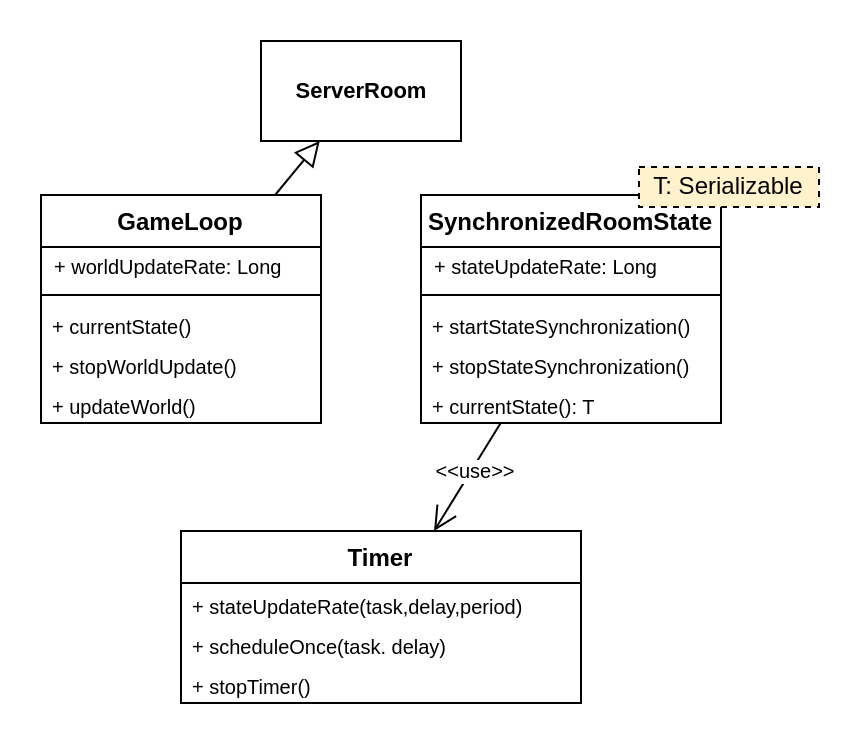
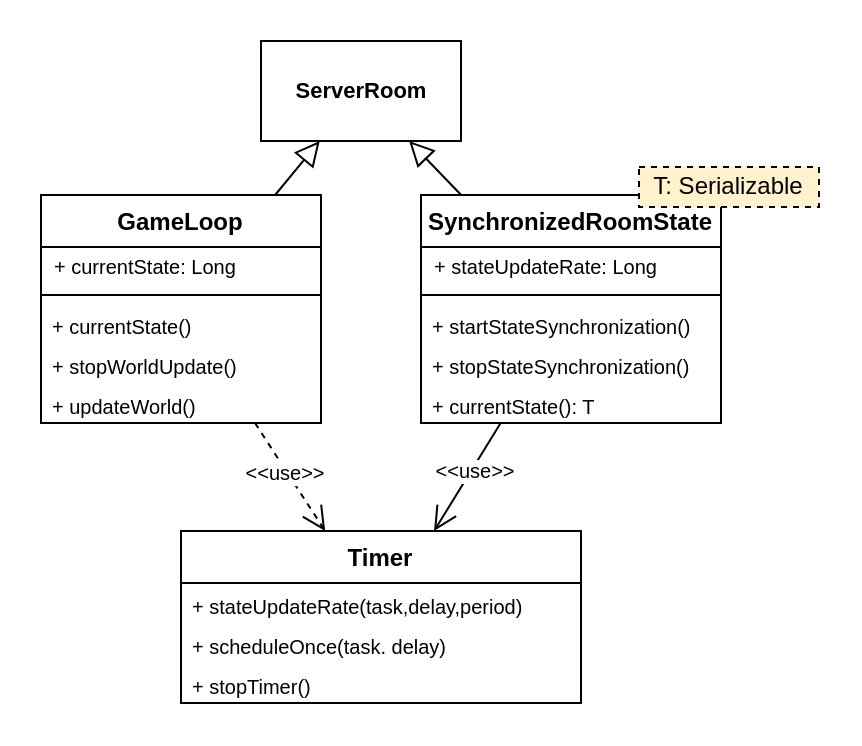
  <mxCell id="0" />
  <mxCell id="1" parent="0" />
  <mxCell id="2" value="&lt;b&gt;ServerRoom&lt;/b&gt;" style="html=1;fontSize=11;" vertex="1" parent="1"><mxGeometry x="130" y="20" width="100" height="50" as="geometry" /></mxCell>
+ <mxCell id="3" style="edgeStyle=none;rounded=0;orthogonalLoop=1;jettySize=auto;html=1;startArrow=none;startFill=0;startSize=12;endArrow=block;endFill=0;endSize=10;strokeColor=#000000;fontSize=10;" edge="1" parent="1" source="15" target="2"><mxGeometry relative="1" as="geometry"><mxPoint x="151.801" y="95" as="sourcePoint" /></mxGeometry></mxCell>
  <mxCell id="4" style="edgeStyle=none;rounded=0;orthogonalLoop=1;jettySize=auto;html=1;startArrow=none;startFill=0;startSize=12;endArrow=block;endFill=0;endSize=10;strokeColor=#000000;fontSize=10;" edge="1" parent="1" source="9" target="2"><mxGeometry relative="1" as="geometry"><mxPoint x="248.587" y="95" as="sourcePoint" /></mxGeometry></mxCell>
+ <mxCell id="5" style="edgeStyle=none;rounded=0;orthogonalLoop=1;jettySize=auto;html=1;dashed=1;startArrow=none;startFill=0;startSize=12;endArrow=open;endFill=0;endSize=10;strokeColor=#000000;fontSize=10;" edge="1" parent="1" source="9" target="21"><mxGeometry relative="1" as="geometry"><mxPoint x="218.581" y="295" as="targetPoint" /></mxGeometry></mxCell>
+ <mxCell id="6" value="&amp;lt;&amp;lt;use&amp;gt;&amp;gt;" style="edgeLabel;html=1;align=center;verticalAlign=middle;resizable=0;points=[];fontSize=10;" vertex="1" connectable="0" parent="5"><mxGeometry x="-0.133" y="-1" relative="1" as="geometry"><mxPoint as="offset" /></mxGeometry></mxCell>
  <mxCell id="7" style="edgeStyle=none;rounded=0;orthogonalLoop=1;jettySize=auto;html=1;startArrow=none;startFill=0;startSize=12;endArrow=open;endFill=0;endSize=10;strokeColor=#000000;fontSize=10;dashed=0;" edge="1" parent="1" source="15" target="21"><mxGeometry relative="1" as="geometry"><mxPoint x="177.196" y="295" as="targetPoint" /></mxGeometry></mxCell>
  <mxCell id="8" value="&amp;lt;&amp;lt;use&amp;gt;&amp;gt;" style="edgeLabel;html=1;align=center;verticalAlign=middle;resizable=0;points=[];fontSize=10;" vertex="1" connectable="0" parent="7"><mxGeometry x="-0.151" y="1" relative="1" as="geometry"><mxPoint as="offset" /></mxGeometry></mxCell>
  <mxCell id="9" value="GameLoop" style="swimlane;fontStyle=1;align=center;verticalAlign=top;childLayout=stackLayout;horizontal=1;startSize=26;horizontalStack=0;resizeParent=1;resizeParentMax=0;resizeLast=0;collapsible=1;marginBottom=0;labelBackgroundColor=none;" vertex="1" parent="1"><mxGeometry x="20" y="97" width="140" height="114" as="geometry" /></mxCell>
- <mxCell id="10" value="+ worldUpdateRate: Long" style="text;strokeColor=none;fillColor=none;align=left;verticalAlign=middle;spacingLeft=5;spacingRight=4;overflow=hidden;rotatable=0;points=[[0,0.5],[1,0.5]];portConstraint=eastwest;spacing=2;fontSize=10;" vertex="1" parent="9"><mxGeometry y="26" width="140" height="20" as="geometry" /></mxCell>
+ <mxCell id="10" value="+ currentState: Long" style="text;strokeColor=none;fillColor=none;align=left;verticalAlign=middle;spacingLeft=5;spacingRight=4;overflow=hidden;rotatable=0;points=[[0,0.5],[1,0.5]];portConstraint=eastwest;spacing=2;fontSize=10;" vertex="1" parent="9"><mxGeometry y="26" width="140" height="20" as="geometry" /></mxCell>
  <mxCell id="11" value="" style="line;strokeWidth=1;fillColor=none;align=left;verticalAlign=middle;spacingTop=-1;spacingLeft=3;spacingRight=3;rotatable=0;labelPosition=right;points=[];portConstraint=eastwest;" vertex="1" parent="9"><mxGeometry y="46" width="140" height="8" as="geometry" /></mxCell>
  <mxCell id="12" value="+ currentState()" style="text;strokeColor=none;fillColor=none;align=left;verticalAlign=top;spacingLeft=4;spacingRight=4;overflow=hidden;rotatable=0;points=[[0,0.5],[1,0.5]];portConstraint=eastwest;fontSize=10;" vertex="1" parent="9"><mxGeometry y="54" width="140" height="20" as="geometry" /></mxCell>
  <mxCell id="13" value="+ stopWorldUpdate()" style="text;strokeColor=none;fillColor=none;align=left;verticalAlign=top;spacingLeft=4;spacingRight=4;overflow=hidden;rotatable=0;points=[[0,0.5],[1,0.5]];portConstraint=eastwest;fontSize=10;" vertex="1" parent="9"><mxGeometry y="74" width="140" height="20" as="geometry" /></mxCell>
  <mxCell id="14" value="+ updateWorld()" style="text;strokeColor=none;fillColor=none;align=left;verticalAlign=top;spacingLeft=4;spacingRight=4;overflow=hidden;rotatable=0;points=[[0,0.5],[1,0.5]];portConstraint=eastwest;fontSize=10;" vertex="1" parent="9"><mxGeometry y="94" width="140" height="20" as="geometry" /></mxCell>
  <mxCell id="15" value="SynchronizedRoomState" style="swimlane;fontStyle=1;align=center;verticalAlign=top;childLayout=stackLayout;horizontal=1;startSize=26;horizontalStack=0;resizeParent=1;resizeParentMax=0;resizeLast=0;collapsible=1;marginBottom=0;labelBackgroundColor=none;" vertex="1" parent="1"><mxGeometry x="210" y="97" width="150" height="114" as="geometry" /></mxCell>
  <mxCell id="16" value="+ stateUpdateRate: Long" style="text;strokeColor=none;fillColor=none;align=left;verticalAlign=middle;spacingLeft=5;spacingRight=4;overflow=hidden;rotatable=0;points=[[0,0.5],[1,0.5]];portConstraint=eastwest;spacing=2;fontSize=10;" vertex="1" parent="15"><mxGeometry y="26" width="150" height="20" as="geometry" /></mxCell>
  <mxCell id="17" value="" style="line;strokeWidth=1;fillColor=none;align=left;verticalAlign=middle;spacingTop=-1;spacingLeft=3;spacingRight=3;rotatable=0;labelPosition=right;points=[];portConstraint=eastwest;" vertex="1" parent="15"><mxGeometry y="46" width="150" height="8" as="geometry" /></mxCell>
  <mxCell id="18" value="+ startStateSynchronization()" style="text;strokeColor=none;fillColor=none;align=left;verticalAlign=top;spacingLeft=4;spacingRight=4;overflow=hidden;rotatable=0;points=[[0,0.5],[1,0.5]];portConstraint=eastwest;fontSize=10;" vertex="1" parent="15"><mxGeometry y="54" width="150" height="20" as="geometry" /></mxCell>
  <mxCell id="19" value="+ stopStateSynchronization()" style="text;strokeColor=none;fillColor=none;align=left;verticalAlign=top;spacingLeft=4;spacingRight=4;overflow=hidden;rotatable=0;points=[[0,0.5],[1,0.5]];portConstraint=eastwest;fontSize=10;" vertex="1" parent="15"><mxGeometry y="74" width="150" height="20" as="geometry" /></mxCell>
  <mxCell id="20" value="+ currentState(): T" style="text;strokeColor=none;fillColor=none;align=left;verticalAlign=top;spacingLeft=4;spacingRight=4;overflow=hidden;rotatable=0;points=[[0,0.5],[1,0.5]];portConstraint=eastwest;fontSize=10;" vertex="1" parent="15"><mxGeometry y="94" width="150" height="20" as="geometry" /></mxCell>
  <mxCell id="21" value="Timer" style="swimlane;fontStyle=1;align=center;verticalAlign=top;childLayout=stackLayout;horizontal=1;startSize=26;horizontalStack=0;resizeParent=1;resizeParentMax=0;resizeLast=0;collapsible=1;marginBottom=0;labelBackgroundColor=none;" vertex="1" parent="1"><mxGeometry x="90" y="265" width="200" height="86" as="geometry" /></mxCell>
  <mxCell id="22" value="+ stateUpdateRate(task,delay,period)" style="text;strokeColor=none;fillColor=none;align=left;verticalAlign=top;spacingLeft=4;spacingRight=4;overflow=hidden;rotatable=0;points=[[0,0.5],[1,0.5]];portConstraint=eastwest;fontSize=10;" vertex="1" parent="21"><mxGeometry y="26" width="200" height="20" as="geometry" /></mxCell>
  <mxCell id="23" value="+ scheduleOnce(task. delay)" style="text;strokeColor=none;fillColor=none;align=left;verticalAlign=top;spacingLeft=4;spacingRight=4;overflow=hidden;rotatable=0;points=[[0,0.5],[1,0.5]];portConstraint=eastwest;fontSize=10;" vertex="1" parent="21"><mxGeometry y="46" width="200" height="20" as="geometry" /></mxCell>
  <mxCell id="24" value="+ stopTimer()" style="text;strokeColor=none;fillColor=none;align=left;verticalAlign=top;spacingLeft=4;spacingRight=4;overflow=hidden;rotatable=0;points=[[0,0.5],[1,0.5]];portConstraint=eastwest;fontSize=10;" vertex="1" parent="21"><mxGeometry y="66" width="200" height="20" as="geometry" /></mxCell>
  <mxCell id="25" value="T: Serializable" style="rounded=0;whiteSpace=wrap;html=1;fillColor=#fff2cc;dashed=1;" vertex="1" parent="1"><mxGeometry x="319" y="83" width="90" height="20" as="geometry" /></mxCell>
